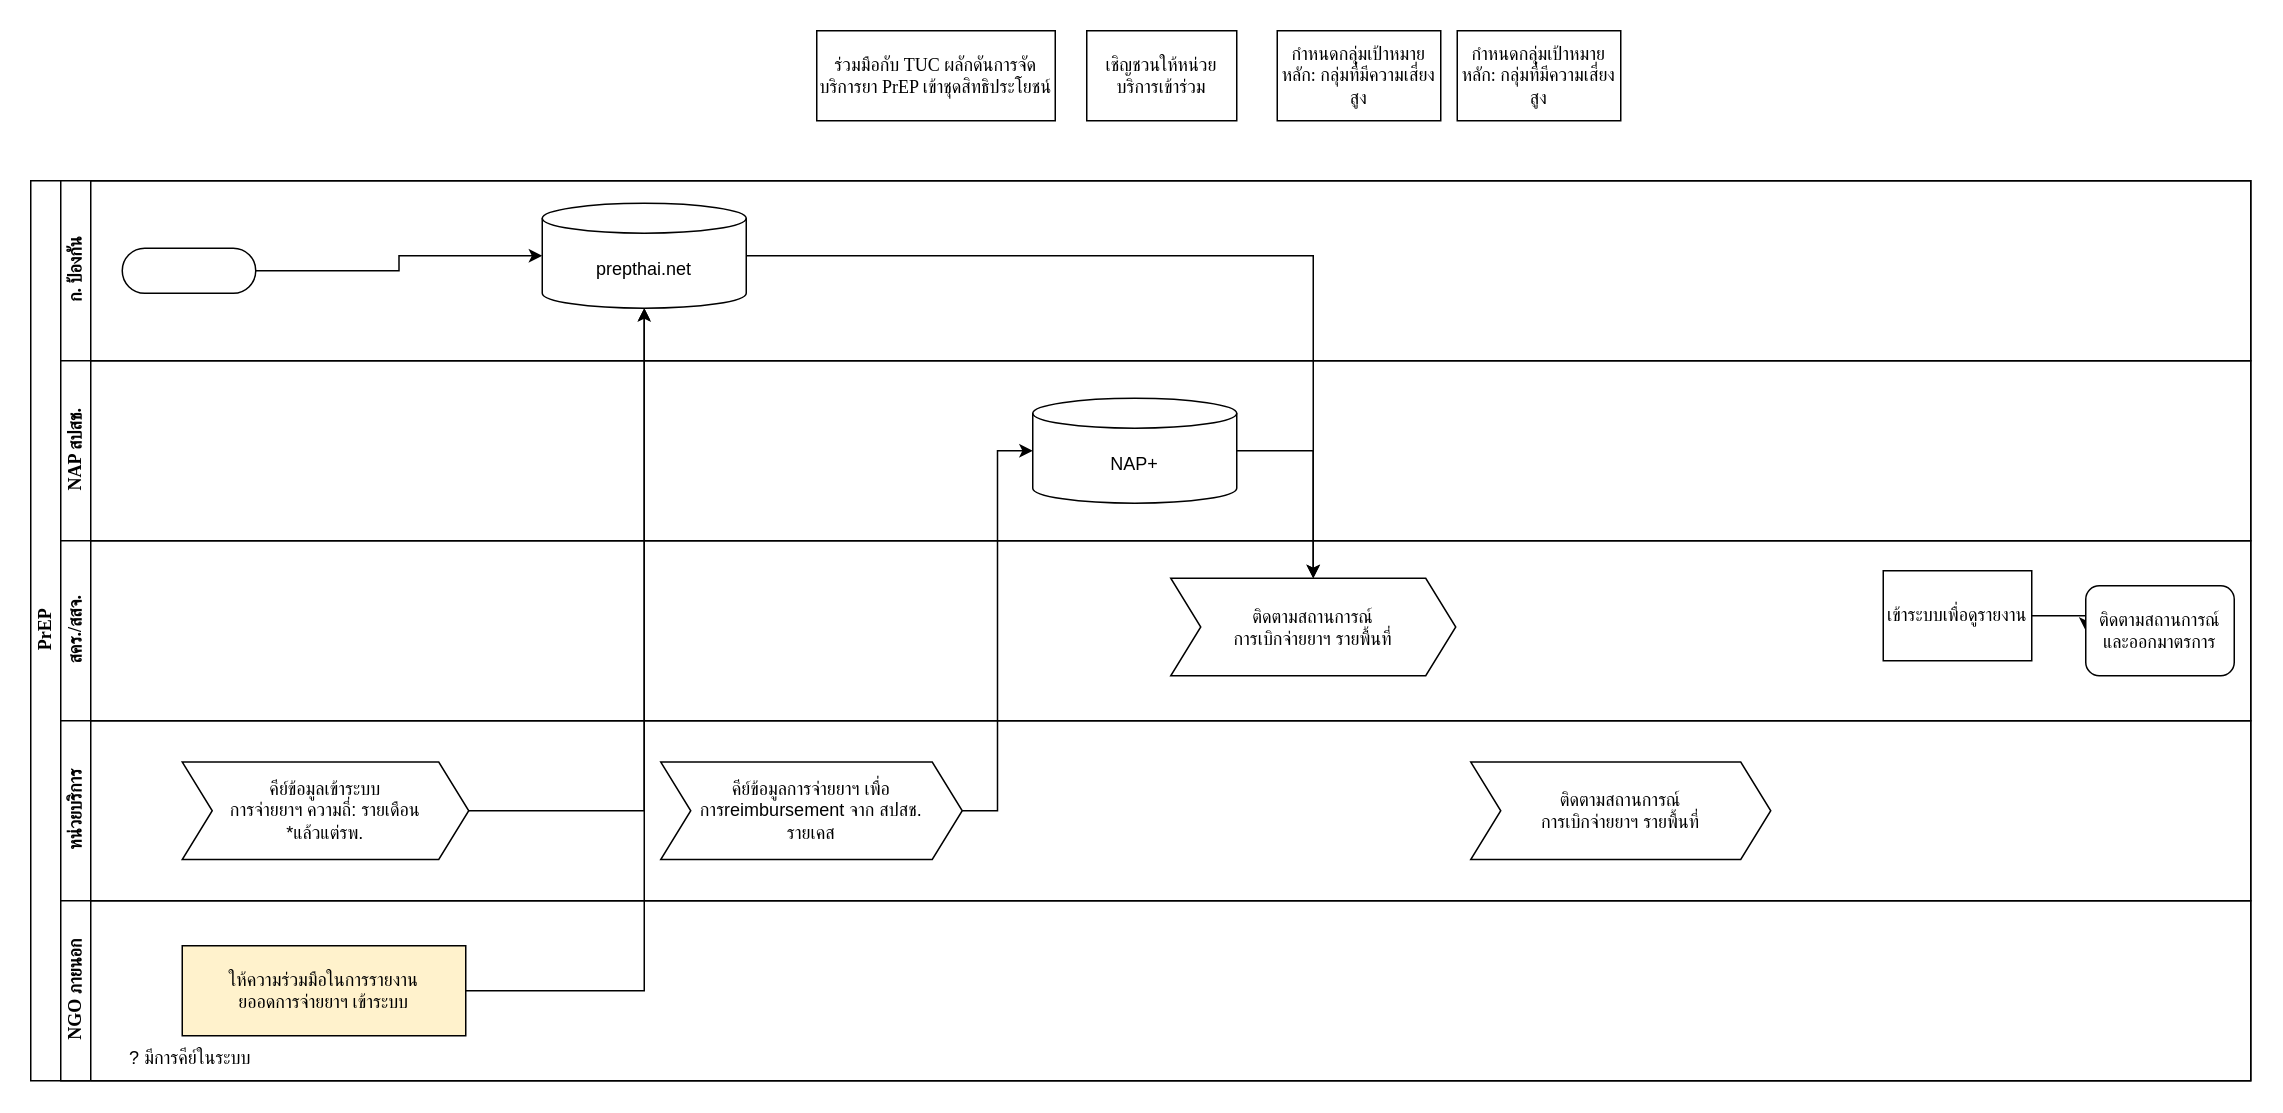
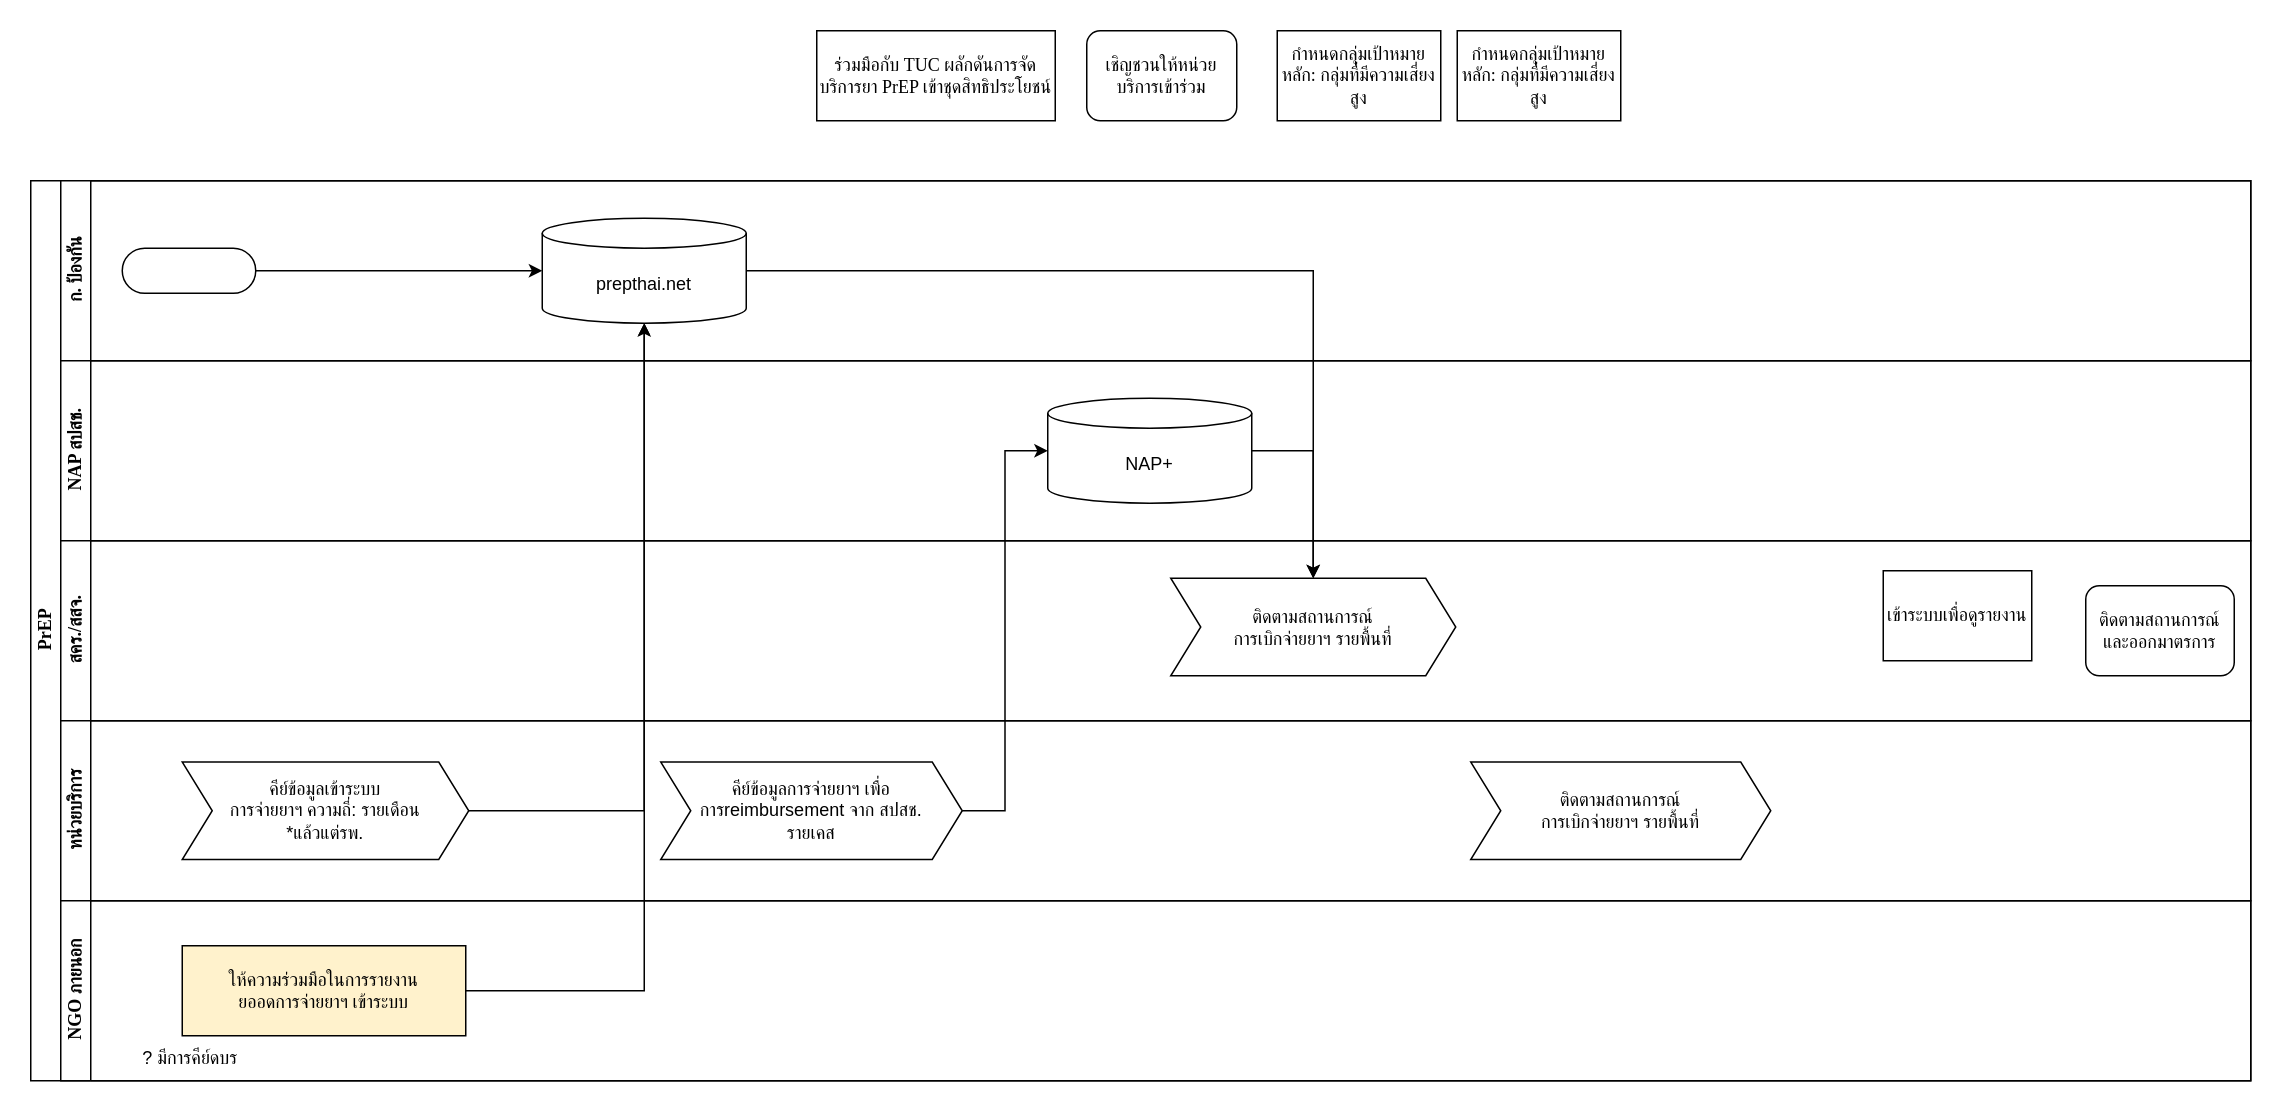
  <mxCell id="0" />
  <mxCell id="1" parent="0" />
  <mxCell id="2" value="PrEP" style="swimlane;html=1;childLayout=stackLayout;resizeParent=1;resizeParentMax=0;horizontal=0;startSize=20;horizontalStack=0;fontFamily=Tahoma;" parent="1" vertex="1"><mxGeometry x="20" y="120" width="1480" height="600" as="geometry" /></mxCell>
  <mxCell id="3" value="ก. ป้องกัน" style="swimlane;html=1;startSize=20;horizontal=0;fontFamily=Tahoma;" parent="2" vertex="1"><mxGeometry x="20" width="1460" height="120" as="geometry" /></mxCell>
  <mxCell id="4" value="" style="rounded=1;whiteSpace=wrap;html=1;arcSize=50;" vertex="1" parent="3"><mxGeometry x="41" y="45" width="89" height="30" as="geometry" /></mxCell>
- <mxCell id="5" value="prepthai.net" style="shape=cylinder3;whiteSpace=wrap;html=1;boundedLbl=1;backgroundOutline=1;size=10;" vertex="1" parent="3"><mxGeometry x="321" y="15" width="136" height="70" as="geometry" /></mxCell>
+ <mxCell id="5" value="prepthai.net" style="shape=cylinder3;whiteSpace=wrap;html=1;boundedLbl=1;backgroundOutline=1;size=10;" vertex="1" parent="3"><mxGeometry x="321" y="25" width="136" height="70" as="geometry" /></mxCell>
  <mxCell id="6" value="" style="edgeStyle=orthogonalEdgeStyle;rounded=0;orthogonalLoop=1;jettySize=auto;html=1;fontFamily=Tahoma;exitX=1;exitY=0.5;exitDx=0;exitDy=0;" edge="1" parent="3" source="4" target="5"><mxGeometry relative="1" as="geometry"><mxPoint x="249" y="170" as="sourcePoint" /><mxPoint x="600" y="170" as="targetPoint" /></mxGeometry></mxCell>
  <mxCell id="7" value="NAP สปสช." style="swimlane;html=1;startSize=20;horizontal=0;fontFamily=Tahoma;" parent="2" vertex="1"><mxGeometry x="20" y="120" width="1460" height="120" as="geometry" /></mxCell>
- <mxCell id="8" value="NAP+" style="shape=cylinder3;whiteSpace=wrap;html=1;boundedLbl=1;backgroundOutline=1;size=10;" vertex="1" parent="7"><mxGeometry x="648" y="25" width="136" height="70" as="geometry" /></mxCell>
+ <mxCell id="8" value="NAP+" style="shape=cylinder3;whiteSpace=wrap;html=1;boundedLbl=1;backgroundOutline=1;size=10;" vertex="1" parent="7"><mxGeometry x="658" y="25" width="136" height="70" as="geometry" /></mxCell>
  <mxCell id="9" value="สคร./สสจ." style="swimlane;html=1;startSize=20;horizontal=0;fontFamily=Tahoma;" parent="2" vertex="1"><mxGeometry x="20" y="240" width="1460" height="120" as="geometry" /></mxCell>
- <mxCell id="10" style="edgeStyle=orthogonalEdgeStyle;rounded=0;orthogonalLoop=1;jettySize=auto;html=1;exitX=1;exitY=0.5;exitDx=0;exitDy=0;entryX=0;entryY=0.5;entryDx=0;entryDy=0;" parent="9" source="12" target="13" edge="1"><mxGeometry relative="1" as="geometry" /></mxCell>
  <mxCell id="11" value="ติดตามสถานการณ์&lt;br&gt;การเบิกจ่ายยาฯ รายพื้นที่" style="shape=step;perimeter=stepPerimeter;whiteSpace=wrap;html=1;fixedSize=1;" vertex="1" parent="9"><mxGeometry x="740" y="25" width="190" height="65" as="geometry" /></mxCell>
  <mxCell id="12" value="เข้าระบบเพื่อดูรายงาน" style="rounded=0;whiteSpace=wrap;html=1;fontFamily=Tahoma;fontSize=12;fontColor=#000000;align=center;" parent="9" vertex="1"><mxGeometry x="1215" y="20" width="99" height="60" as="geometry" /></mxCell>
  <mxCell id="13" value="ติดตามสถานการณ์และออกมาตรการ" style="whiteSpace=wrap;html=1;fontFamily=Tahoma;fontSize=12;fontColor=#000000;align=center;rounded=1;" parent="9" vertex="1"><mxGeometry x="1350" y="30" width="99" height="60" as="geometry" /></mxCell>
  <mxCell id="14" value="หน่วยบริการ" style="swimlane;html=1;startSize=20;horizontal=0;fontFamily=Tahoma;" parent="2" vertex="1"><mxGeometry x="20" y="360" width="1460" height="120" as="geometry" /></mxCell>
  <mxCell id="15" value="คีย์ข้อมูลเข้าระบบ&lt;br style=&quot;border-color: var(--border-color); font-family: Tahoma;&quot;&gt;&lt;span style=&quot;font-family: Tahoma;&quot;&gt;การจ่ายยาฯ&amp;nbsp;&lt;/span&gt;ความถี่: รายเดือน&lt;br&gt;*แล้วแต่รพ." style="shape=step;perimeter=stepPerimeter;whiteSpace=wrap;html=1;fixedSize=1;" vertex="1" parent="14"><mxGeometry x="81" y="27.5" width="191" height="65" as="geometry" /></mxCell>
  <mxCell id="16" value="คีย์ข้อมูลการจ่ายยาฯ เพื่อการreimbursement จาก สปสช.&lt;br&gt;รายเคส" style="shape=step;perimeter=stepPerimeter;whiteSpace=wrap;html=1;fixedSize=1;" vertex="1" parent="14"><mxGeometry x="400" y="27.5" width="201" height="65" as="geometry" /></mxCell>
  <mxCell id="17" value="ติดตามสถานการณ์&lt;br&gt;การเบิกจ่ายยาฯ รายพื้นที่" style="shape=step;perimeter=stepPerimeter;whiteSpace=wrap;html=1;fixedSize=1;" vertex="1" parent="14"><mxGeometry x="940" y="27.5" width="200" height="65" as="geometry" /></mxCell>
  <mxCell id="18" value="NGO ภายนอก" style="swimlane;html=1;startSize=20;horizontal=0;fontFamily=Tahoma;" vertex="1" parent="2"><mxGeometry x="20" y="480" width="1460" height="120" as="geometry" /></mxCell>
  <mxCell id="19" value="ให้ความร่วมมือในการรายงาน&lt;br&gt;ยออดการจ่ายยาฯ เข้าระบบ" style="rounded=0;whiteSpace=wrap;html=1;fontFamily=Tahoma;fontSize=12;fontColor=#000000;align=center;fillColor=#fff2cc;" vertex="1" parent="18"><mxGeometry x="81" y="30" width="189" height="60" as="geometry" /></mxCell>
- <mxCell id="20" value="? มีการคีย์ในระบบ" style="text;html=1;align=center;verticalAlign=middle;resizable=0;points=[];autosize=1;strokeColor=none;fillColor=none;" vertex="1" parent="18"><mxGeometry x="31" y="90" width="110" height="30" as="geometry" /></mxCell>
+ <mxCell id="20" value="? มีการคีย์ดบร" style="text;html=1;align=center;verticalAlign=middle;resizable=0;points=[];autosize=1;strokeColor=none;fillColor=none;" vertex="1" parent="18"><mxGeometry x="31" y="90" width="110" height="30" as="geometry" /></mxCell>
  <mxCell id="21" value="" style="endArrow=classic;html=1;rounded=0;exitX=1;exitY=0.5;exitDx=0;exitDy=0;entryX=0.5;entryY=1;entryDx=0;entryDy=0;entryPerimeter=0;edgeStyle=orthogonalEdgeStyle;" parent="2" source="15" target="5" edge="1"><mxGeometry width="50" height="50" relative="1" as="geometry"><mxPoint x="241" y="430" as="sourcePoint" /><mxPoint x="500.5" y="420" as="targetPoint" /></mxGeometry></mxCell>
  <mxCell id="22" style="edgeStyle=orthogonalEdgeStyle;rounded=0;orthogonalLoop=1;jettySize=auto;html=1;entryX=0.5;entryY=1;entryDx=0;entryDy=0;entryPerimeter=0;endArrow=open;" edge="1" parent="2" source="19" target="5"><mxGeometry relative="1" as="geometry" /></mxCell>
  <mxCell id="23" style="edgeStyle=orthogonalEdgeStyle;rounded=0;orthogonalLoop=1;jettySize=auto;html=1;" edge="1" parent="2" source="5" target="11"><mxGeometry relative="1" as="geometry" /></mxCell>
  <mxCell id="24" style="edgeStyle=orthogonalEdgeStyle;rounded=0;orthogonalLoop=1;jettySize=auto;html=1;entryX=0;entryY=0.5;entryDx=0;entryDy=0;entryPerimeter=0;" edge="1" parent="2" source="16" target="8"><mxGeometry relative="1" as="geometry" /></mxCell>
  <mxCell id="25" style="edgeStyle=orthogonalEdgeStyle;rounded=0;orthogonalLoop=1;jettySize=auto;html=1;entryX=0.5;entryY=0;entryDx=0;entryDy=0;exitX=1;exitY=0.5;exitDx=0;exitDy=0;exitPerimeter=0;" edge="1" parent="2" source="8" target="11"><mxGeometry relative="1" as="geometry" /></mxCell>
  <mxCell id="26" value="ร่วมมือกับ TUC ผลักดันการจัดบริการยา PrEP เข้าชุดสิทธิประโยชน์&lt;span id=&quot;docs-internal-guid-872f812b-7fff-6672-2b00-a25f9a93de14&quot;&gt;&lt;/span&gt;" style="rounded=0;whiteSpace=wrap;html=1;fontFamily=Tahoma;fontSize=12;fontColor=#000000;align=center;" parent="1" vertex="1"><mxGeometry x="544" y="20" width="159" height="60" as="geometry" /></mxCell>
  <mxCell id="27" value="กำหนดกลุ่มเป้าหมายหลัก: กลุ่มที่มีความเสี่ยงสูง" style="rounded=0;whiteSpace=wrap;html=1;fontFamily=Tahoma;fontSize=12;fontColor=#000000;align=center;" parent="1" vertex="1"><mxGeometry x="971" y="20" width="109" height="60" as="geometry" /></mxCell>
  <mxCell id="28" value="กำหนดกลุ่มเป้าหมายหลัก: กลุ่มที่มีความเสี่ยงสูง" style="rounded=0;whiteSpace=wrap;html=1;fontFamily=Tahoma;fontSize=12;fontColor=#000000;align=center;" parent="1" vertex="1"><mxGeometry x="851" y="20" width="109" height="60" as="geometry" /></mxCell>
- <mxCell id="29" value="เชิญชวนให้หน่วยบริการเข้าร่วม&lt;span id=&quot;docs-internal-guid-872f812b-7fff-6672-2b00-a25f9a93de14&quot;&gt;&lt;/span&gt;" style="rounded=0;whiteSpace=wrap;html=1;fontFamily=Tahoma;fontSize=12;fontColor=#000000;align=center;" parent="1" vertex="1"><mxGeometry x="724" y="20" width="100" height="60" as="geometry" /></mxCell>
+ <mxCell id="29" value="เชิญชวนให้หน่วยบริการเข้าร่วม&lt;span id=&quot;docs-internal-guid-872f812b-7fff-6672-2b00-a25f9a93de14&quot;&gt;&lt;/span&gt;" style="whiteSpace=wrap;html=1;fontFamily=Tahoma;fontSize=12;fontColor=#000000;align=center;rounded=1;" parent="1" vertex="1"><mxGeometry x="724" y="20" width="100" height="60" as="geometry" /></mxCell>
